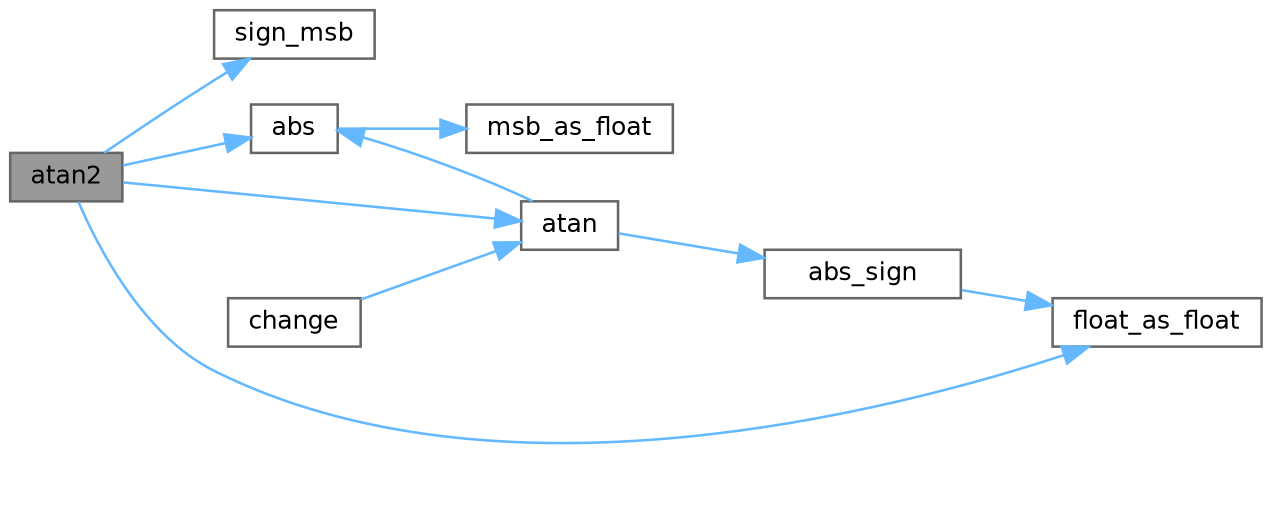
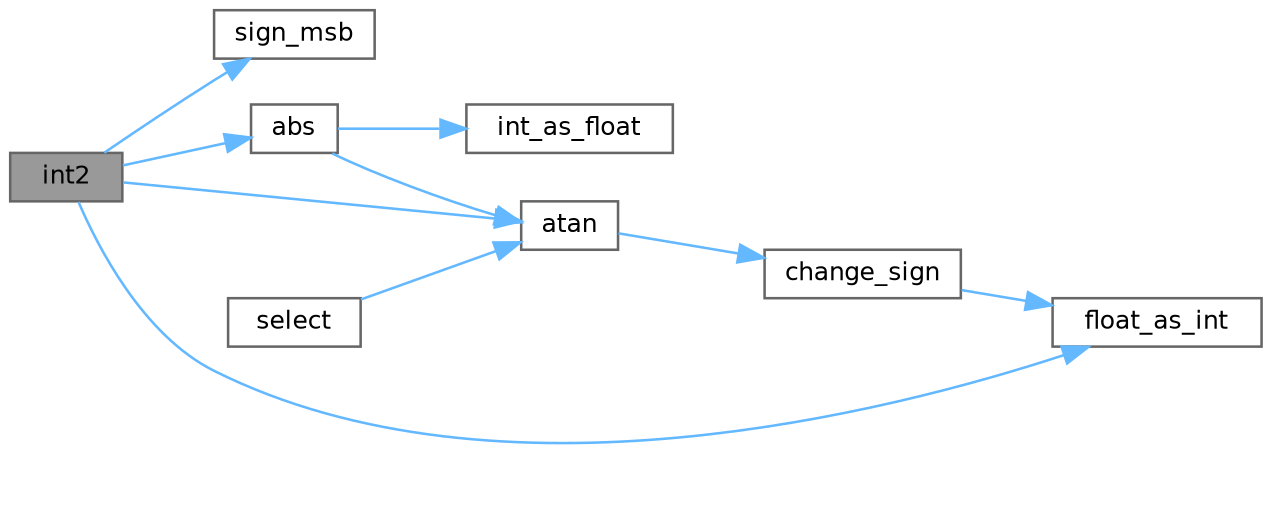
  digraph {
    rankdir=LR
    node [color=grey40 fillcolor=white fontname=Helvetica fontsize=10 shape=box style=filled]
    edge [color=steelblue1 fontname=Helvetica fontsize=10 labelfontname=Helvetica labelfontsize=10 style=solid]
-   n1 [color=gray40 fillcolor=grey60 fontcolor=black height=0.2 label=atan2 width=0.4]
+   n1 [color=gray40 fillcolor=grey60 fontcolor=black height=0.2 label=int2 width=0.4]
    n2 [height=0.2 label=abs width=0.4]
    n3 [height=0.2 label=atan width=0.4]
-   n4 [height=0.2 label=float_as_float width=0.4]
+   n4 [height=0.2 label=float_as_int width=0.4]
    n5 [height=0.2 label=sign_msb width=0.4]
-   n6 [height=0.2 label=msb_as_float width=0.4]
-   n7 [height=0.2 label=abs_sign width=0.4]
-   n8 [height=0.2 label=change width=0.4]
+   n6 [height=0.2 label=int_as_float width=0.4]
+   n7 [height=0.2 label=change_sign width=0.4]
+   n8 [height=0.2 label=select width=0.4]
    n1 -> n2
    n1 -> n3
    n1 -> n4
    n1 -> n5
    n2 -> n6
-   n3 -> n2
+   n2 -> n3
    n3 -> n7
    n7 -> n4
    n8 -> n3
  }
